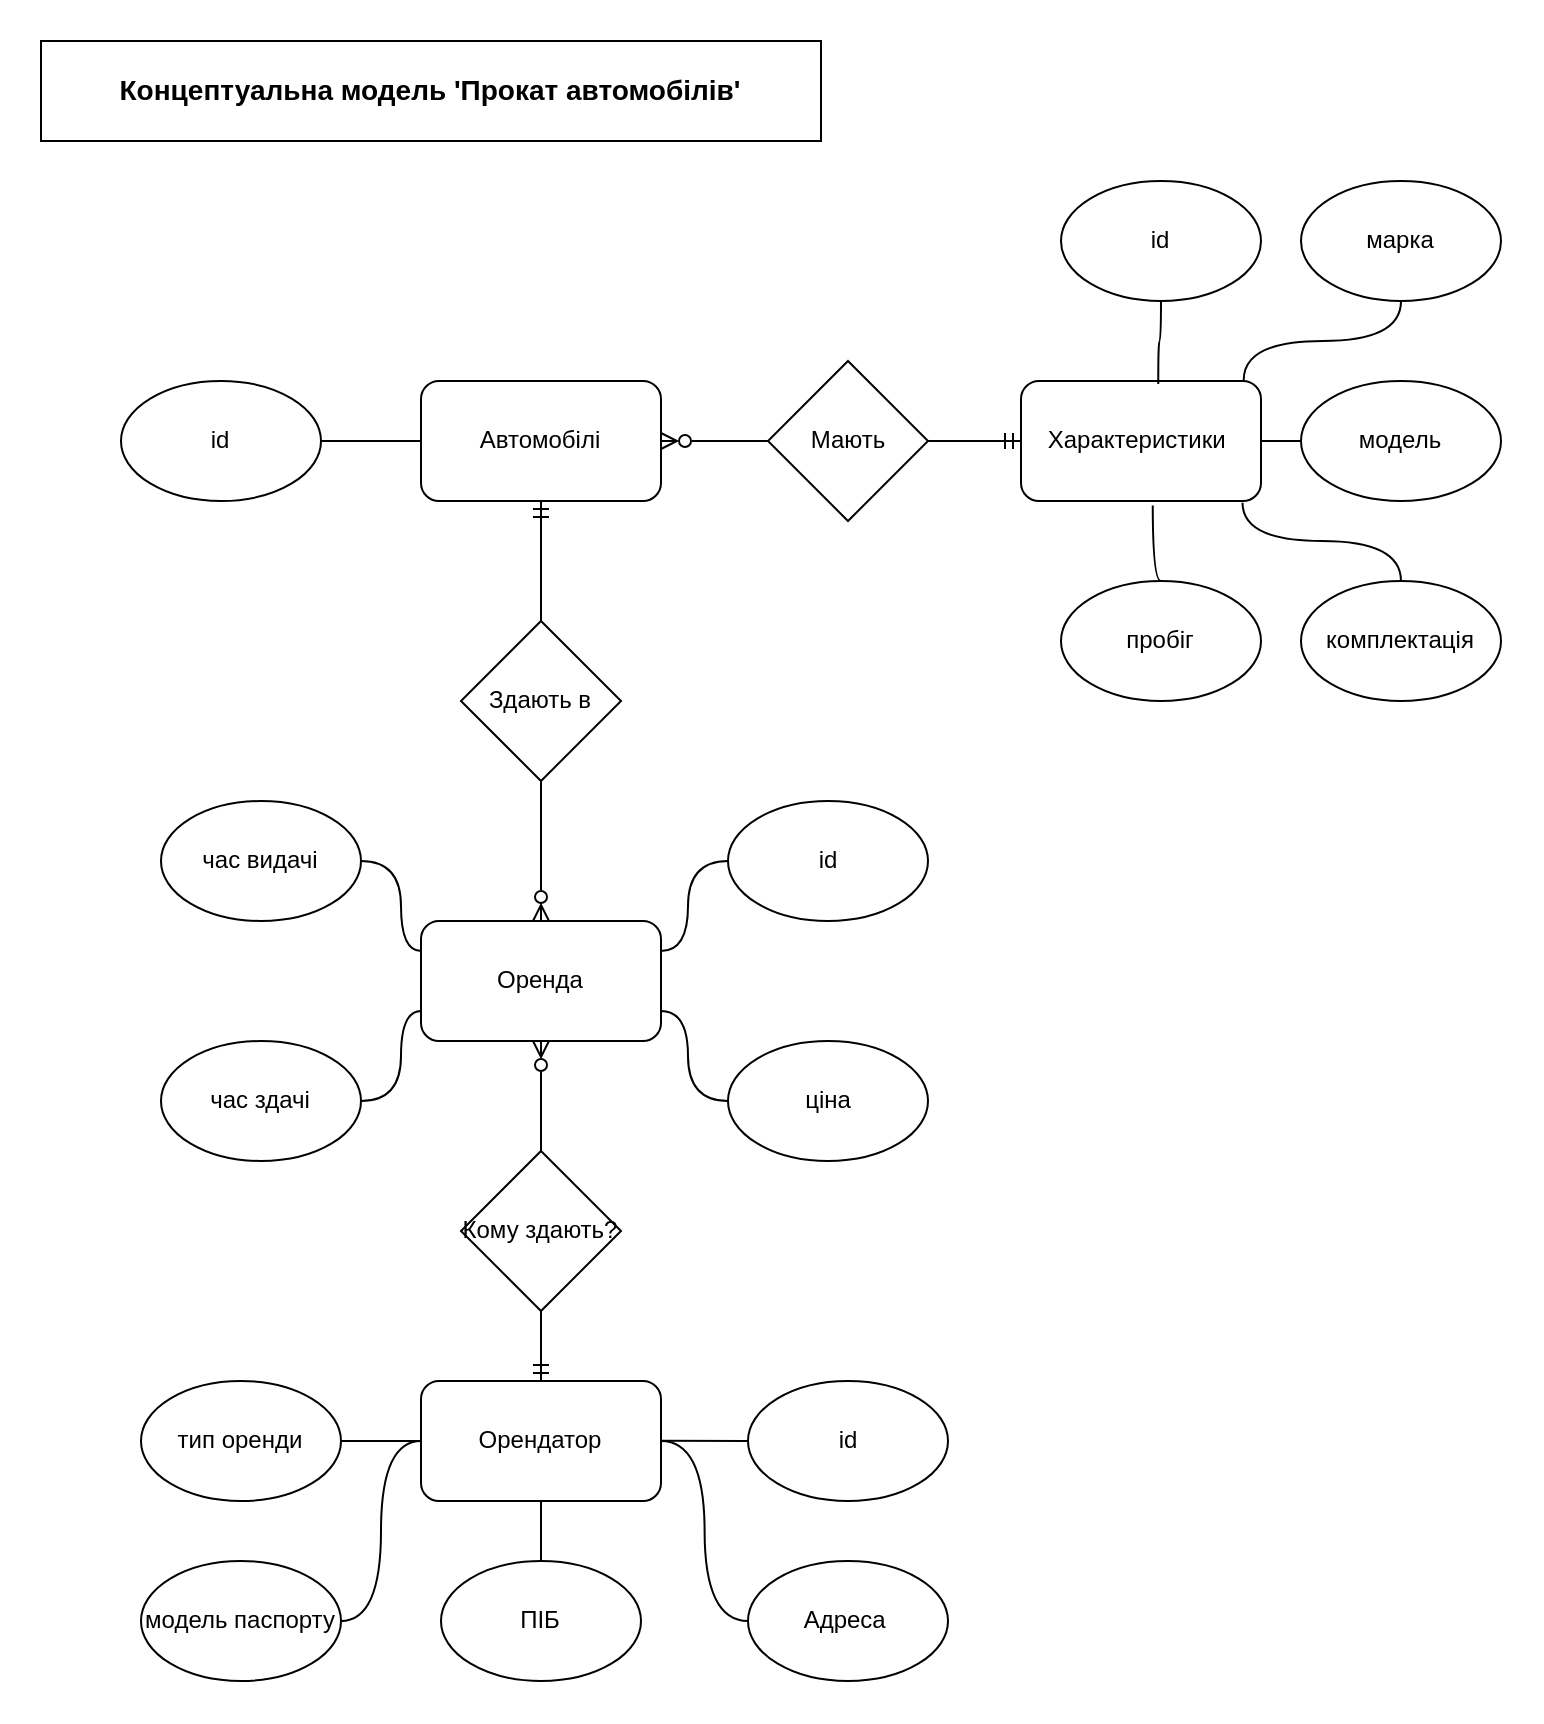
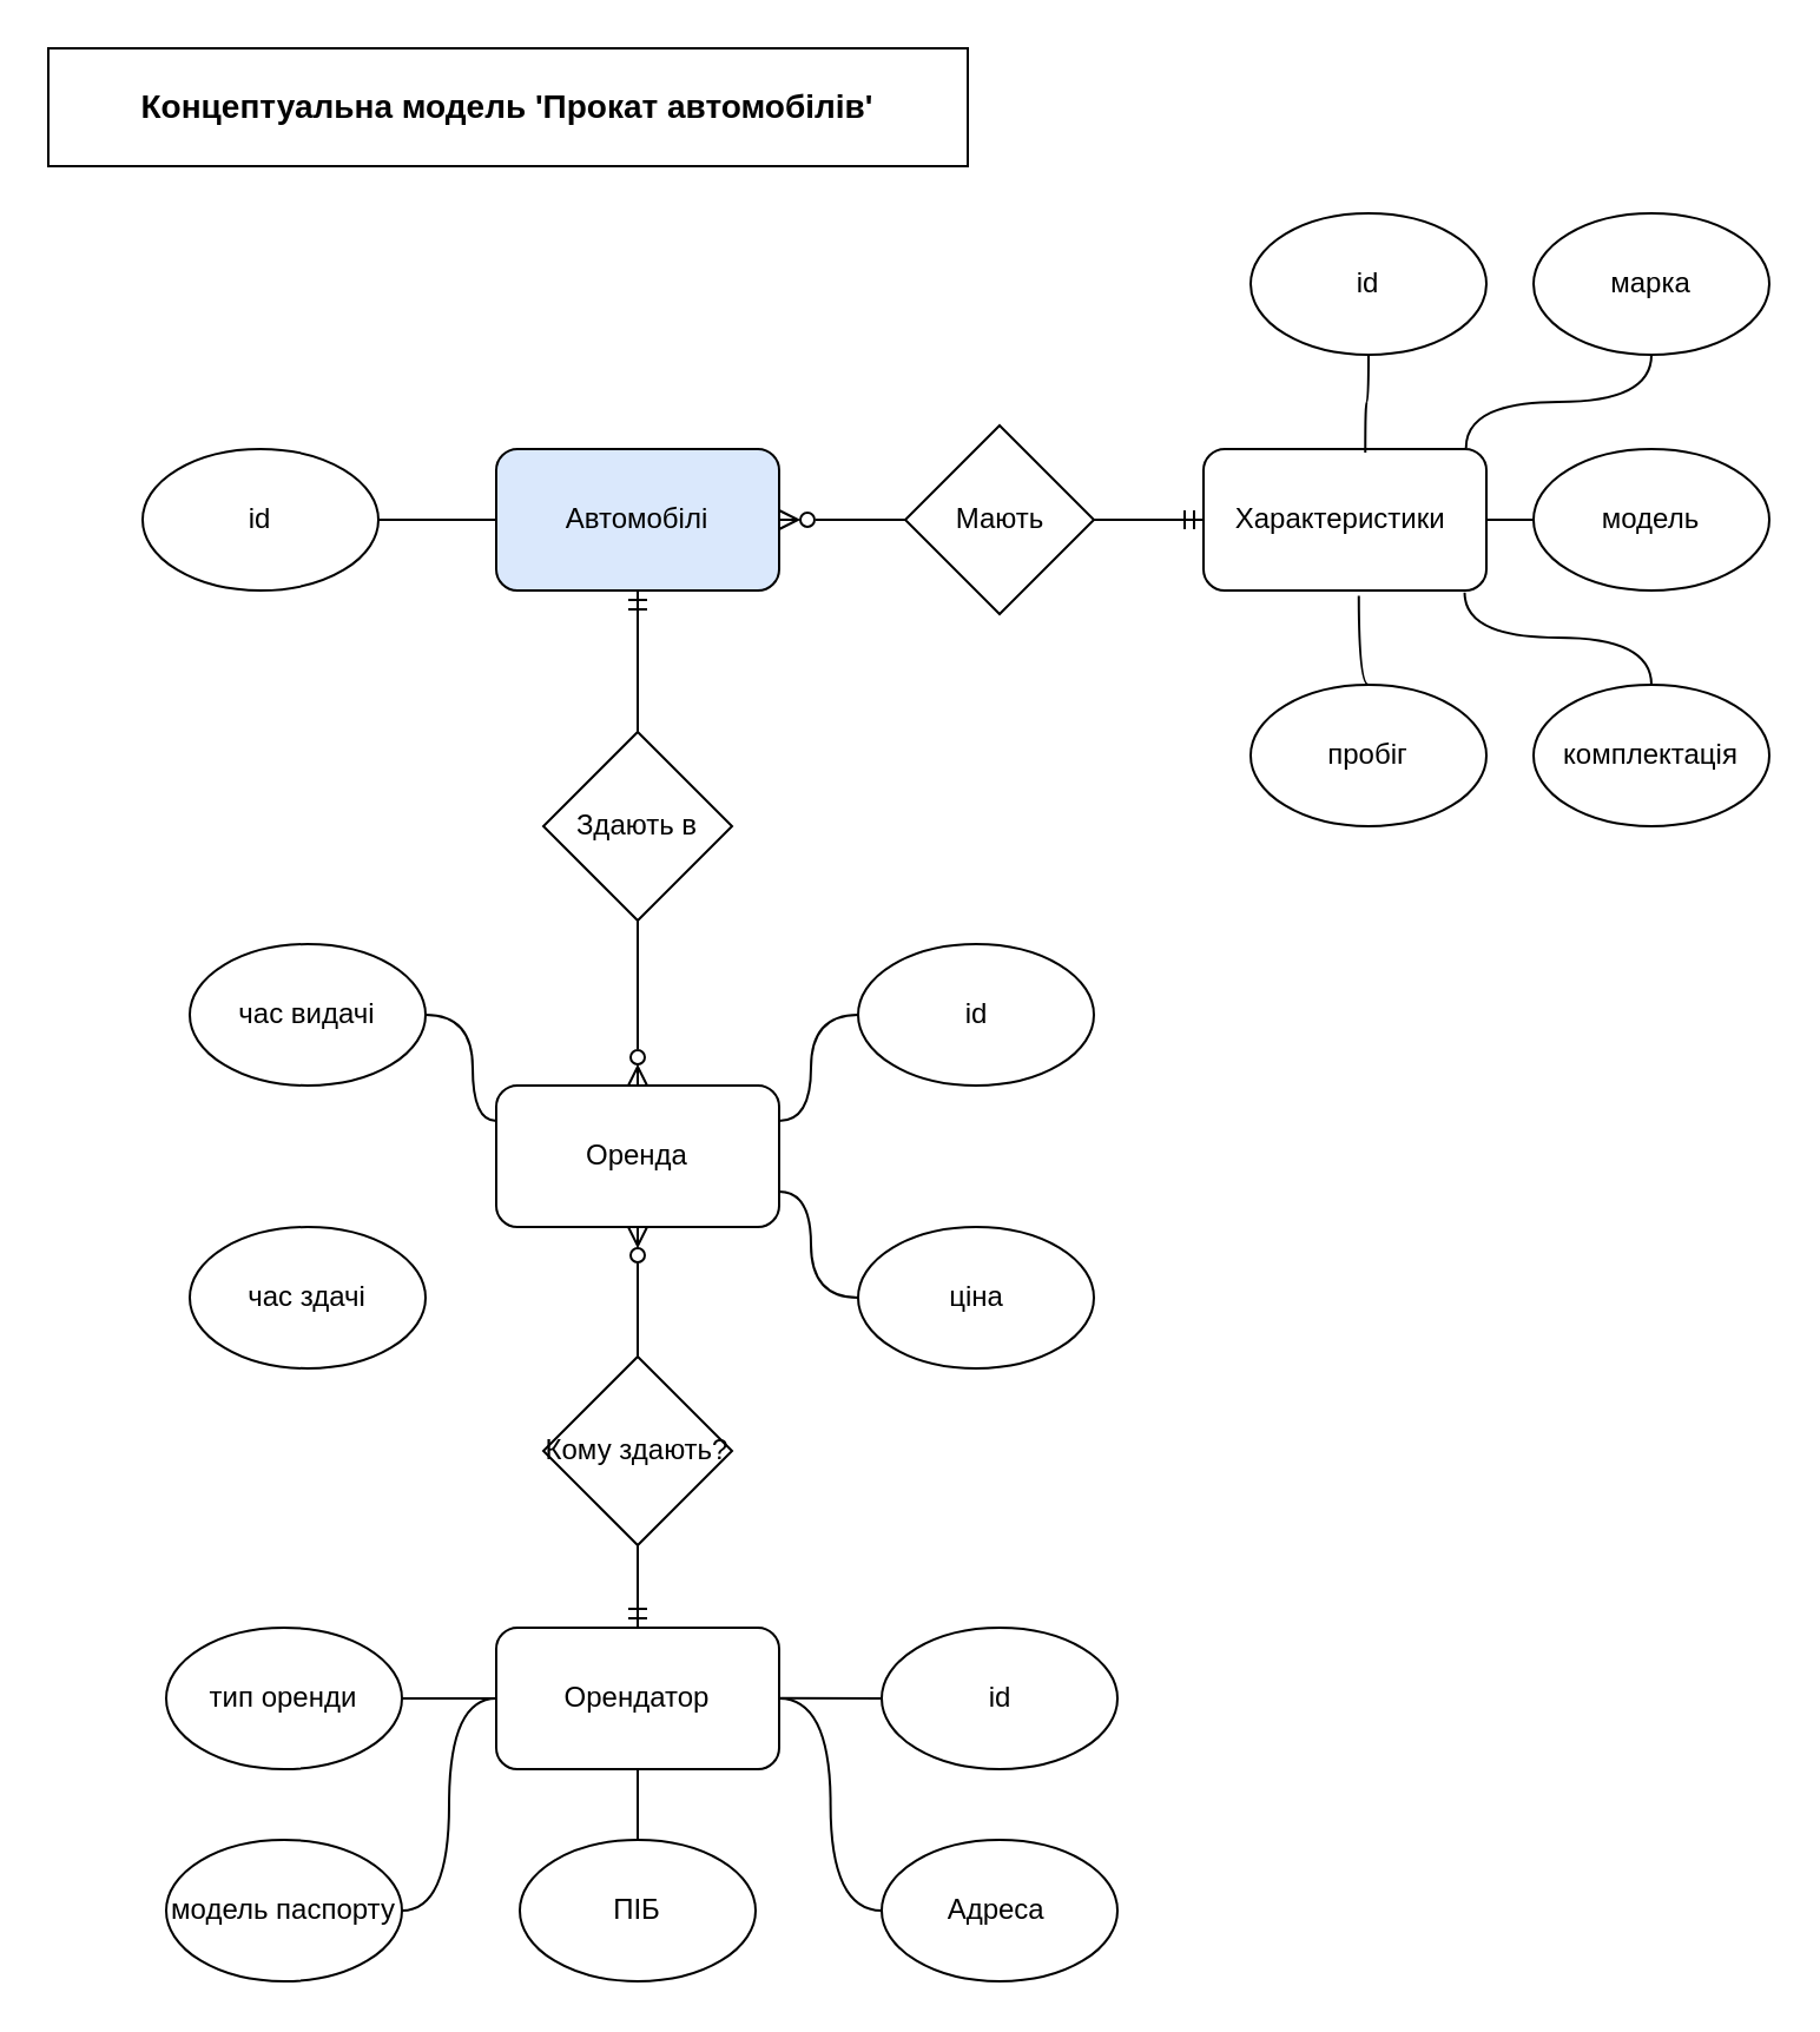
  <mxCell id="0" />
  <mxCell id="1" parent="0" />
- <mxCell id="2" value="Автомобілі" style="rounded=1;whiteSpace=wrap;html=1;" vertex="1" parent="1"><mxGeometry x="210" y="190" width="120" height="60" as="geometry" /></mxCell>
+ <mxCell id="2" value="Автомобілі" style="rounded=1;whiteSpace=wrap;html=1;fillColor=#dae8fc;" vertex="1" parent="1"><mxGeometry x="210" y="190" width="120" height="60" as="geometry" /></mxCell>
  <mxCell id="3" value="Характеристики&amp;nbsp;" style="rounded=1;whiteSpace=wrap;html=1;" vertex="1" parent="1"><mxGeometry x="510" y="190" width="120" height="60" as="geometry" /></mxCell>
  <mxCell id="4" value="Оренда" style="rounded=1;whiteSpace=wrap;html=1;" vertex="1" parent="1"><mxGeometry x="210" y="460" width="120" height="60" as="geometry" /></mxCell>
  <mxCell id="5" value="Орендатор" style="rounded=1;whiteSpace=wrap;html=1;" vertex="1" parent="1"><mxGeometry x="210" y="690" width="120" height="60" as="geometry" /></mxCell>
  <mxCell id="6" style="edgeStyle=orthogonalEdgeStyle;rounded=0;orthogonalLoop=1;jettySize=auto;html=1;exitX=0.5;exitY=0;exitDx=0;exitDy=0;entryX=0.5;entryY=1;entryDx=0;entryDy=0;endArrow=ERmandOne;endFill=0;" edge="1" parent="1" source="8" target="2"><mxGeometry relative="1" as="geometry" /></mxCell>
  <mxCell id="7" style="edgeStyle=orthogonalEdgeStyle;rounded=0;orthogonalLoop=1;jettySize=auto;html=1;exitX=0.5;exitY=1;exitDx=0;exitDy=0;entryX=0.5;entryY=0;entryDx=0;entryDy=0;endArrow=ERzeroToMany;endFill=0;" edge="1" parent="1" source="8" target="4"><mxGeometry relative="1" as="geometry" /></mxCell>
  <mxCell id="8" value="Здають в" style="rhombus;whiteSpace=wrap;html=1;" vertex="1" parent="1"><mxGeometry x="230" y="310" width="80" height="80" as="geometry" /></mxCell>
  <mxCell id="9" style="edgeStyle=orthogonalEdgeStyle;rounded=0;orthogonalLoop=1;jettySize=auto;html=1;exitX=0.5;exitY=0;exitDx=0;exitDy=0;entryX=0.5;entryY=1;entryDx=0;entryDy=0;endArrow=ERzeroToMany;endFill=0;" edge="1" parent="1" source="11" target="4"><mxGeometry relative="1" as="geometry" /></mxCell>
  <mxCell id="10" style="edgeStyle=orthogonalEdgeStyle;rounded=0;orthogonalLoop=1;jettySize=auto;html=1;exitX=0.5;exitY=1;exitDx=0;exitDy=0;entryX=0.5;entryY=0;entryDx=0;entryDy=0;endArrow=ERmandOne;endFill=0;" edge="1" parent="1" source="11" target="5"><mxGeometry relative="1" as="geometry" /></mxCell>
  <mxCell id="11" value="Кому здають?" style="rhombus;whiteSpace=wrap;html=1;" vertex="1" parent="1"><mxGeometry x="230" y="575" width="80" height="80" as="geometry" /></mxCell>
  <mxCell id="12" style="edgeStyle=orthogonalEdgeStyle;rounded=0;orthogonalLoop=1;jettySize=auto;html=1;exitX=0;exitY=0.5;exitDx=0;exitDy=0;entryX=1;entryY=0.5;entryDx=0;entryDy=0;endArrow=ERzeroToMany;endFill=0;" edge="1" parent="1" source="14" target="2"><mxGeometry relative="1" as="geometry" /></mxCell>
  <mxCell id="13" style="edgeStyle=orthogonalEdgeStyle;rounded=0;orthogonalLoop=1;jettySize=auto;html=1;exitX=1;exitY=0.5;exitDx=0;exitDy=0;entryX=0;entryY=0.5;entryDx=0;entryDy=0;endArrow=ERmandOne;endFill=0;" edge="1" parent="1" source="14" target="3"><mxGeometry relative="1" as="geometry" /></mxCell>
  <mxCell id="14" value="Мають" style="rhombus;whiteSpace=wrap;html=1;" vertex="1" parent="1"><mxGeometry x="383.5" y="180" width="80" height="80" as="geometry" /></mxCell>
  <mxCell id="15" style="edgeStyle=orthogonalEdgeStyle;orthogonalLoop=1;jettySize=auto;html=1;exitX=1;exitY=0.5;exitDx=0;exitDy=0;entryX=0;entryY=0.5;entryDx=0;entryDy=0;curved=1;endArrow=none;endFill=0;" edge="1" parent="1" source="16" target="2"><mxGeometry relative="1" as="geometry" /></mxCell>
  <mxCell id="16" value="id" style="ellipse;whiteSpace=wrap;html=1;" vertex="1" parent="1"><mxGeometry x="60" y="190" width="100" height="60" as="geometry" /></mxCell>
  <mxCell id="17" style="edgeStyle=orthogonalEdgeStyle;curved=1;orthogonalLoop=1;jettySize=auto;html=1;exitX=0.5;exitY=1;exitDx=0;exitDy=0;entryX=0.572;entryY=0.026;entryDx=0;entryDy=0;entryPerimeter=0;endArrow=none;endFill=0;" edge="1" parent="1" source="18" target="3"><mxGeometry relative="1" as="geometry" /></mxCell>
  <mxCell id="18" value="id" style="ellipse;whiteSpace=wrap;html=1;" vertex="1" parent="1"><mxGeometry x="530" y="90" width="100" height="60" as="geometry" /></mxCell>
  <mxCell id="19" style="edgeStyle=orthogonalEdgeStyle;curved=1;orthogonalLoop=1;jettySize=auto;html=1;exitX=0.5;exitY=1;exitDx=0;exitDy=0;entryX=0.928;entryY=-0.008;entryDx=0;entryDy=0;entryPerimeter=0;endArrow=none;endFill=0;" edge="1" parent="1" source="20" target="3"><mxGeometry relative="1" as="geometry" /></mxCell>
  <mxCell id="20" value="марка" style="ellipse;whiteSpace=wrap;html=1;" vertex="1" parent="1"><mxGeometry x="650" y="90" width="100" height="60" as="geometry" /></mxCell>
  <mxCell id="21" style="edgeStyle=orthogonalEdgeStyle;curved=1;orthogonalLoop=1;jettySize=auto;html=1;exitX=0;exitY=0.5;exitDx=0;exitDy=0;entryX=1;entryY=0.5;entryDx=0;entryDy=0;endArrow=none;endFill=0;" edge="1" parent="1" source="22" target="3"><mxGeometry relative="1" as="geometry" /></mxCell>
  <mxCell id="22" value="модель" style="ellipse;whiteSpace=wrap;html=1;" vertex="1" parent="1"><mxGeometry x="650" y="190" width="100" height="60" as="geometry" /></mxCell>
  <mxCell id="23" style="edgeStyle=orthogonalEdgeStyle;curved=1;orthogonalLoop=1;jettySize=auto;html=1;exitX=0.5;exitY=0;exitDx=0;exitDy=0;endArrow=none;endFill=0;entryX=0.923;entryY=1.015;entryDx=0;entryDy=0;entryPerimeter=0;" edge="1" parent="1" source="24" target="3"><mxGeometry relative="1" as="geometry"><mxPoint x="620" y="240" as="targetPoint" /></mxGeometry></mxCell>
  <mxCell id="24" value="комплектація" style="ellipse;whiteSpace=wrap;html=1;" vertex="1" parent="1"><mxGeometry x="650" y="290" width="100" height="60" as="geometry" /></mxCell>
  <mxCell id="25" style="edgeStyle=orthogonalEdgeStyle;curved=1;orthogonalLoop=1;jettySize=auto;html=1;exitX=0.5;exitY=0;exitDx=0;exitDy=0;entryX=0.549;entryY=1.038;entryDx=0;entryDy=0;entryPerimeter=0;endArrow=none;endFill=0;" edge="1" parent="1" source="26" target="3"><mxGeometry relative="1" as="geometry" /></mxCell>
  <mxCell id="26" value="пробіг" style="ellipse;whiteSpace=wrap;html=1;" vertex="1" parent="1"><mxGeometry x="530" y="290" width="100" height="60" as="geometry" /></mxCell>
  <mxCell id="27" style="edgeStyle=orthogonalEdgeStyle;curved=1;orthogonalLoop=1;jettySize=auto;html=1;exitX=0;exitY=0.5;exitDx=0;exitDy=0;entryX=1;entryY=0.25;entryDx=0;entryDy=0;endArrow=none;endFill=0;" edge="1" parent="1" source="28" target="4"><mxGeometry relative="1" as="geometry" /></mxCell>
  <mxCell id="28" value="id" style="ellipse;whiteSpace=wrap;html=1;" vertex="1" parent="1"><mxGeometry x="363.5" y="400" width="100" height="60" as="geometry" /></mxCell>
  <mxCell id="29" style="edgeStyle=orthogonalEdgeStyle;curved=1;orthogonalLoop=1;jettySize=auto;html=1;exitX=1;exitY=0.5;exitDx=0;exitDy=0;entryX=0;entryY=0.25;entryDx=0;entryDy=0;endArrow=none;endFill=0;" edge="1" parent="1" source="30" target="4"><mxGeometry relative="1" as="geometry" /></mxCell>
  <mxCell id="30" value="час видачі" style="ellipse;whiteSpace=wrap;html=1;" vertex="1" parent="1"><mxGeometry x="80" y="400" width="100" height="60" as="geometry" /></mxCell>
- <mxCell id="31" style="edgeStyle=orthogonalEdgeStyle;curved=1;orthogonalLoop=1;jettySize=auto;html=1;exitX=1;exitY=0.5;exitDx=0;exitDy=0;entryX=0;entryY=0.75;entryDx=0;entryDy=0;endArrow=none;endFill=0;" edge="1" parent="1" source="32" target="4"><mxGeometry relative="1" as="geometry" /></mxCell>
  <mxCell id="32" value="час здачі" style="ellipse;whiteSpace=wrap;html=1;" vertex="1" parent="1"><mxGeometry x="80" y="520" width="100" height="60" as="geometry" /></mxCell>
  <mxCell id="33" style="edgeStyle=orthogonalEdgeStyle;curved=1;orthogonalLoop=1;jettySize=auto;html=1;exitX=0;exitY=0.5;exitDx=0;exitDy=0;entryX=1;entryY=0.75;entryDx=0;entryDy=0;endArrow=none;endFill=0;" edge="1" parent="1" source="34" target="4"><mxGeometry relative="1" as="geometry" /></mxCell>
  <mxCell id="34" value="ціна" style="ellipse;whiteSpace=wrap;html=1;" vertex="1" parent="1"><mxGeometry x="363.5" y="520" width="100" height="60" as="geometry" /></mxCell>
  <mxCell id="35" style="edgeStyle=orthogonalEdgeStyle;curved=1;orthogonalLoop=1;jettySize=auto;html=1;exitX=1;exitY=0.5;exitDx=0;exitDy=0;entryX=0;entryY=0.5;entryDx=0;entryDy=0;endArrow=none;endFill=0;" edge="1" parent="1" source="36" target="5"><mxGeometry relative="1" as="geometry" /></mxCell>
  <mxCell id="36" value="тип оренди" style="ellipse;whiteSpace=wrap;html=1;" vertex="1" parent="1"><mxGeometry x="70" y="690" width="100" height="60" as="geometry" /></mxCell>
  <mxCell id="37" style="edgeStyle=orthogonalEdgeStyle;curved=1;orthogonalLoop=1;jettySize=auto;html=1;exitX=0;exitY=0.5;exitDx=0;exitDy=0;endArrow=none;endFill=0;" edge="1" parent="1" source="38"><mxGeometry relative="1" as="geometry"><mxPoint x="330" y="719.862" as="targetPoint" /></mxGeometry></mxCell>
  <mxCell id="38" value="id" style="ellipse;whiteSpace=wrap;html=1;" vertex="1" parent="1"><mxGeometry x="373.5" y="690" width="100" height="60" as="geometry" /></mxCell>
  <mxCell id="39" style="edgeStyle=orthogonalEdgeStyle;curved=1;orthogonalLoop=1;jettySize=auto;html=1;exitX=1;exitY=0.5;exitDx=0;exitDy=0;entryX=0;entryY=0.5;entryDx=0;entryDy=0;endArrow=none;endFill=0;" edge="1" parent="1" source="40" target="5"><mxGeometry relative="1" as="geometry" /></mxCell>
  <mxCell id="40" value="модель паспорту" style="ellipse;whiteSpace=wrap;html=1;" vertex="1" parent="1"><mxGeometry x="70" y="780" width="100" height="60" as="geometry" /></mxCell>
  <mxCell id="41" style="edgeStyle=orthogonalEdgeStyle;curved=1;orthogonalLoop=1;jettySize=auto;html=1;exitX=0.5;exitY=0;exitDx=0;exitDy=0;entryX=0.5;entryY=1;entryDx=0;entryDy=0;endArrow=none;endFill=0;" edge="1" parent="1" source="42" target="5"><mxGeometry relative="1" as="geometry" /></mxCell>
  <mxCell id="42" value="ПІБ" style="ellipse;whiteSpace=wrap;html=1;" vertex="1" parent="1"><mxGeometry x="220" y="780" width="100" height="60" as="geometry" /></mxCell>
  <mxCell id="43" style="edgeStyle=orthogonalEdgeStyle;curved=1;orthogonalLoop=1;jettySize=auto;html=1;exitX=0;exitY=0.5;exitDx=0;exitDy=0;entryX=1;entryY=0.5;entryDx=0;entryDy=0;endArrow=none;endFill=0;" edge="1" parent="1" source="44" target="5"><mxGeometry relative="1" as="geometry" /></mxCell>
  <mxCell id="44" value="Адреса&amp;nbsp;" style="ellipse;whiteSpace=wrap;html=1;" vertex="1" parent="1"><mxGeometry x="373.5" y="780" width="100" height="60" as="geometry" /></mxCell>
  <mxCell id="45" value="Концептуальна модель 'Прокат автомобілів'" style="rounded=0;whiteSpace=wrap;html=1;fontStyle=1;fontSize=14;" vertex="1" parent="1"><mxGeometry x="20" y="20" width="390" height="50" as="geometry" /></mxCell>
